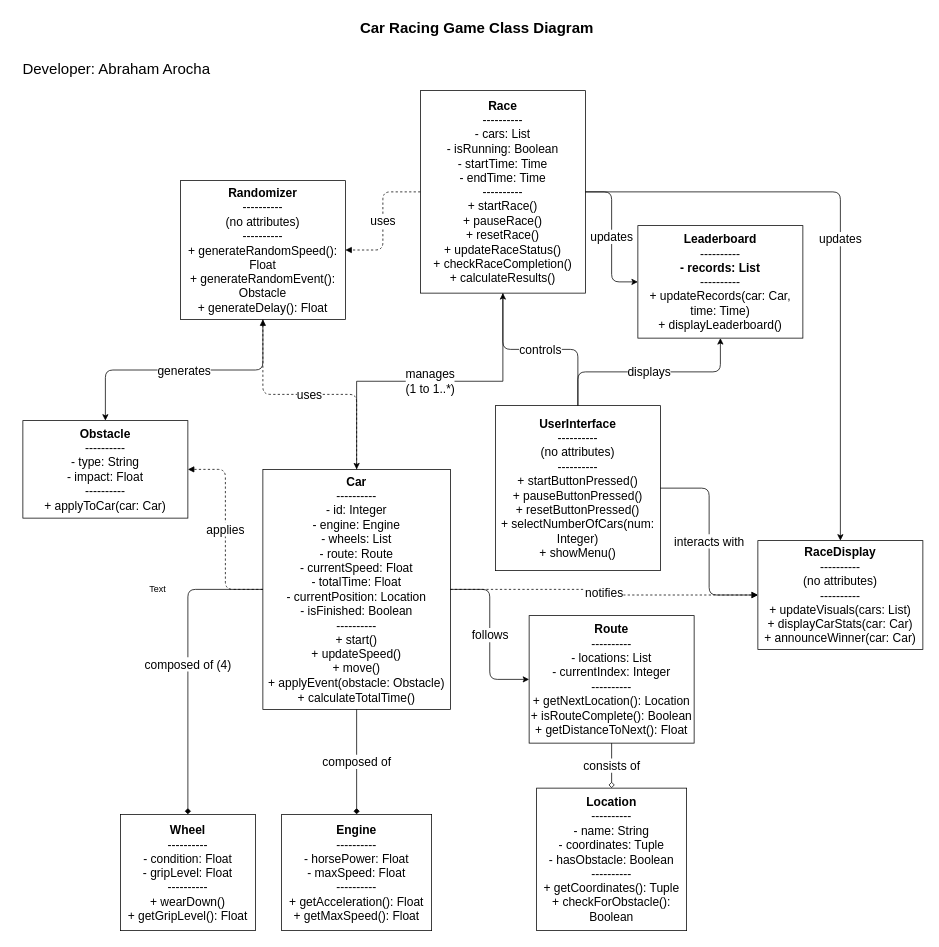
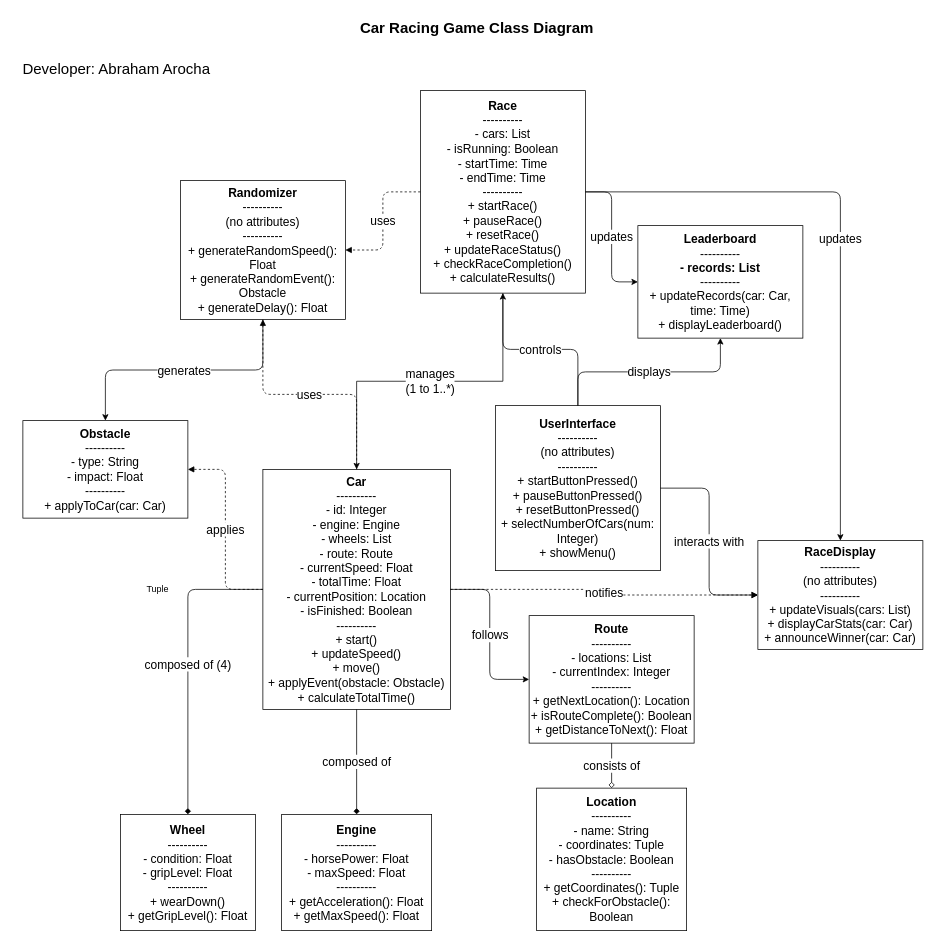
  <mxCell id="0" />
  <mxCell id="1" parent="0" />
  <mxCell id="2" value="&lt;b&gt;Race&lt;/b&gt;&lt;br&gt;----------&lt;br&gt;- cars: List&lt;br&gt;- isRunning: Boolean&lt;br&gt;- startTime: Time&lt;br&gt;- endTime: Time&lt;br&gt;----------&lt;br&gt;+ startRace()&lt;br&gt;+ pauseRace()&lt;br&gt;+ resetRace()&lt;br&gt;+ updateRaceStatus()&lt;br&gt;+ checkRaceCompletion()&lt;br&gt;+ calculateResults()" style="shape=rectangle;whiteSpace=wrap;html=1;fontSize=16;" parent="1" vertex="1"><mxGeometry x="560" y="120" width="220" height="270" as="geometry" /></mxCell>
  <mxCell id="3" value="&lt;b&gt;Car&lt;/b&gt;&lt;br&gt;----------&lt;br&gt;- id: Integer&lt;br&gt;- engine: Engine&lt;br&gt;- wheels: List&lt;br&gt;- route: Route&lt;br&gt;- currentSpeed: Float&lt;br&gt;- totalTime: Float&lt;br&gt;- currentPosition: Location&lt;br&gt;- isFinished: Boolean&lt;br&gt;----------&lt;br&gt;+ start()&lt;br&gt;+ updateSpeed()&lt;br&gt;+ move()&lt;br&gt;+ applyEvent(obstacle: Obstacle)&lt;br&gt;+ calculateTotalTime()" style="shape=rectangle;whiteSpace=wrap;html=1;fontSize=16;" parent="1" vertex="1"><mxGeometry x="350" y="625" width="250" height="320" as="geometry" /></mxCell>
  <mxCell id="4" value="&lt;b&gt;Engine&lt;/b&gt;&lt;br&gt;----------&lt;br&gt;- horsePower: Float&lt;br&gt;- maxSpeed: Float&lt;br&gt;----------&lt;br&gt;+ getAcceleration(): Float&lt;br&gt;+ getMaxSpeed(): Float" style="shape=rectangle;whiteSpace=wrap;html=1;fontSize=16;" parent="1" vertex="1"><mxGeometry x="375" y="1085" width="200" height="155" as="geometry" /></mxCell>
  <mxCell id="5" value="&lt;b&gt;Wheel&lt;/b&gt;&lt;br&gt;----------&lt;br&gt;- condition: Float&lt;br&gt;- gripLevel: Float&lt;br&gt;----------&lt;br&gt;+ wearDown()&lt;br&gt;+ getGripLevel(): Float" style="shape=rectangle;whiteSpace=wrap;html=1;fontSize=16;" parent="1" vertex="1"><mxGeometry x="160" y="1085" width="180" height="155" as="geometry" /></mxCell>
  <mxCell id="6" value="&lt;b&gt;Route&lt;/b&gt;&lt;br&gt;----------&lt;br&gt;- locations: List&lt;br&gt;- currentIndex: Integer&lt;br&gt;----------&lt;br&gt;+ getNextLocation(): Location&lt;br&gt;+ isRouteComplete(): Boolean&lt;br&gt;+ getDistanceToNext(): Float" style="shape=rectangle;whiteSpace=wrap;html=1;fontSize=16;" parent="1" vertex="1"><mxGeometry x="705" y="820" width="220" height="170" as="geometry" /></mxCell>
  <mxCell id="7" value="&lt;b&gt;Location&lt;/b&gt;&lt;br&gt;----------&lt;br&gt;- name: String&lt;br&gt;- coordinates: Tuple&lt;br&gt;- hasObstacle: Boolean&lt;br&gt;----------&lt;br&gt;+ getCoordinates(): Tuple&lt;br&gt;+ checkForObstacle(): Boolean" style="shape=rectangle;whiteSpace=wrap;html=1;fontSize=16;" parent="1" vertex="1"><mxGeometry x="715" y="1050" width="200" height="190" as="geometry" /></mxCell>
  <mxCell id="8" value="&lt;b&gt;Obstacle&lt;/b&gt;&lt;br&gt;----------&lt;br&gt;- type: String&lt;br&gt;- impact: Float&lt;br&gt;----------&lt;br&gt;+ applyToCar(car: Car)" style="shape=rectangle;whiteSpace=wrap;html=1;fontSize=16;" parent="1" vertex="1"><mxGeometry x="30" y="560" width="220" height="130" as="geometry" /></mxCell>
  <mxCell id="9" value="&lt;b&gt;Randomizer&lt;/b&gt;&lt;br&gt;----------&lt;br&gt;(no attributes)&lt;br&gt;----------&lt;br&gt;+ generateRandomSpeed(): Float&lt;br&gt;+ generateRandomEvent(): Obstacle&lt;br&gt;+ generateDelay(): Float" style="shape=rectangle;whiteSpace=wrap;html=1;fontSize=16;" parent="1" vertex="1"><mxGeometry x="240" y="240" width="220" height="185" as="geometry" /></mxCell>
  <mxCell id="10" value="&lt;b&gt;RaceDisplay&lt;/b&gt;&lt;br&gt;----------&lt;br&gt;(no attributes)&lt;br&gt;----------&lt;br&gt;+ updateVisuals(cars: List)&lt;br&gt;+ displayCarStats(car: Car)&lt;br&gt;+ announceWinner(car: Car)" style="shape=rectangle;whiteSpace=wrap;html=1;fontSize=16;" parent="1" vertex="1"><mxGeometry x="1010" y="720" width="220" height="145" as="geometry" /></mxCell>
  <mxCell id="11" value="&lt;b&gt;UserInterface&lt;/b&gt;&lt;br&gt;----------&lt;br&gt;(no attributes)&lt;br&gt;----------&lt;br&gt;+ startButtonPressed()&lt;br&gt;+ pauseButtonPressed()&lt;br&gt;+ resetButtonPressed()&lt;br&gt;+ selectNumberOfCars(num: Integer)&lt;br&gt;+ showMenu()" style="shape=rectangle;whiteSpace=wrap;html=1;fontSize=16;" parent="1" vertex="1"><mxGeometry x="660" y="540" width="220" height="220" as="geometry" /></mxCell>
  <mxCell id="12" value="&lt;b&gt;Leaderboard&lt;/b&gt;&lt;br&gt;----------&lt;br&gt;&lt;b&gt;- records: List&lt;/b&gt;&lt;br&gt;----------&lt;br&gt;+ updateRecords(car: Car, time: Time)&lt;br&gt;+ displayLeaderboard()" style="shape=rectangle;whiteSpace=wrap;html=1;fontSize=16;" parent="1" vertex="1"><mxGeometry x="850" y="300" width="220" height="150" as="geometry" /></mxCell>
  <mxCell id="13" value="manages&#10;(1 to 1..*)" style="edgeStyle=orthogonalEdgeStyle;rounded=0;jettySize=auto;html=1;fontSize=16;" parent="1" source="2" target="3" edge="1"><mxGeometry relative="1" as="geometry" /></mxCell>
  <mxCell id="14" value="composed of" style="edgeStyle=orthogonalEdgeStyle;endArrow=diamond;endFill=1;html=1;fontSize=16;" parent="1" source="3" target="4" edge="1"><mxGeometry relative="1" as="geometry" /></mxCell>
  <mxCell id="15" value="composed of (4)" style="edgeStyle=orthogonalEdgeStyle;endArrow=diamond;endFill=1;html=1;fontSize=16;" parent="1" source="3" target="5" edge="1"><mxGeometry relative="1" as="geometry" /></mxCell>
  <mxCell id="16" value="follows" style="edgeStyle=orthogonalEdgeStyle;html=1;fontSize=16;" parent="1" source="3" target="6" edge="1"><mxGeometry relative="1" as="geometry" /></mxCell>
  <mxCell id="17" value="consists of" style="edgeStyle=orthogonalEdgeStyle;endArrow=diamond;endFill=0;html=1;fontSize=16;" parent="1" source="6" target="7" edge="1"><mxGeometry relative="1" as="geometry" /></mxCell>
  <mxCell id="18" value="applies" style="edgeStyle=orthogonalEdgeStyle;dashed=1;endArrow=block;html=1;fontSize=16;" parent="1" source="3" target="8" edge="1"><mxGeometry relative="1" as="geometry" /></mxCell>
  <mxCell id="19" value="uses" style="edgeStyle=orthogonalEdgeStyle;dashed=1;endArrow=block;html=1;fontSize=16;" parent="1" source="3" target="9" edge="1"><mxGeometry relative="1" as="geometry" /></mxCell>
  <mxCell id="20" value="uses" style="edgeStyle=orthogonalEdgeStyle;dashed=1;endArrow=block;html=1;fontSize=16;" parent="1" source="2" target="9" edge="1"><mxGeometry relative="1" as="geometry" /></mxCell>
  <mxCell id="21" value="generates" style="edgeStyle=orthogonalEdgeStyle;html=1;fontSize=16;" parent="1" source="9" target="8" edge="1"><mxGeometry relative="1" as="geometry" /></mxCell>
  <mxCell id="22" value="updates" style="edgeStyle=orthogonalEdgeStyle;html=1;fontSize=16;" parent="1" source="2" target="10" edge="1"><mxGeometry relative="1" as="geometry" /></mxCell>
  <mxCell id="23" value="controls" style="edgeStyle=orthogonalEdgeStyle;html=1;fontSize=16;" parent="1" source="11" target="2" edge="1"><mxGeometry relative="1" as="geometry" /></mxCell>
  <mxCell id="24" value="updates" style="edgeStyle=orthogonalEdgeStyle;html=1;fontSize=16;" parent="1" source="2" target="12" edge="1"><mxGeometry relative="1" as="geometry" /></mxCell>
  <mxCell id="25" value="displays" style="edgeStyle=orthogonalEdgeStyle;html=1;fontSize=16;" parent="1" source="11" target="12" edge="1"><mxGeometry relative="1" as="geometry" /></mxCell>
  <mxCell id="26" value="interacts with" style="edgeStyle=orthogonalEdgeStyle;html=1;fontSize=16;" parent="1" source="11" target="10" edge="1"><mxGeometry relative="1" as="geometry" /></mxCell>
  <mxCell id="27" value="notifies" style="edgeStyle=orthogonalEdgeStyle;dashed=1;endArrow=block;html=1;fontSize=16;" parent="1" source="3" target="10" edge="1"><mxGeometry relative="1" as="geometry" /></mxCell>
- <mxCell id="28" value="Text" style="text;html=1;align=center;verticalAlign=middle;whiteSpace=wrap;rounded=0;" vertex="1" parent="1"><mxGeometry x="180" y="770" width="60" height="30" as="geometry" /></mxCell>
+ <mxCell id="28" value="Tuple" style="text;html=1;align=center;verticalAlign=middle;whiteSpace=wrap;rounded=0;" vertex="1" parent="1"><mxGeometry x="180" y="770" width="60" height="30" as="geometry" /></mxCell>
  <mxCell id="29" value="&lt;div&gt;Developer: Abraham Arocha&lt;/div&gt;" style="text;html=1;align=center;verticalAlign=middle;whiteSpace=wrap;rounded=0;fontSize=20;" vertex="1" parent="1"><mxGeometry x="20" y="75" width="270" height="30" as="geometry" /></mxCell>
  <mxCell id="30" value="&lt;div&gt;&lt;b&gt;Car Racing Game Class Diagram&lt;/b&gt;&lt;/div&gt;" style="text;html=1;align=center;verticalAlign=middle;whiteSpace=wrap;rounded=0;fontSize=20;fontStyle=0" vertex="1" parent="1"><mxGeometry x="477.5" y="20" width="315" height="30" as="geometry" /></mxCell>
